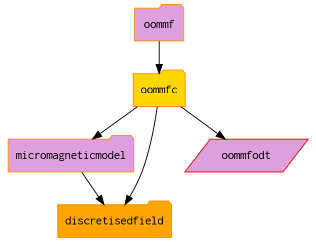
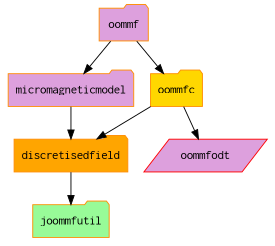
  digraph {
    fontname=inconsolata
    node [color=darkorange fillcolor=plum fontname=inconsolata shape=folder style=filled]
    edge [fontname=inconsolata]
    oommfc [fillcolor=gold]
    oommf
    micromagneticmodel
    discretisedfield [fillcolor=orange]
    oommfodt [color=red shape=parallelogram]
-   oommfc -> micromagneticmodel
+   joommfutil [fillcolor=palegreen]
+   oommf -> micromagneticmodel
    oommfc -> discretisedfield
    oommfc -> oommfodt
    oommf -> oommfc
    micromagneticmodel -> discretisedfield
+   discretisedfield -> joommfutil
  }
